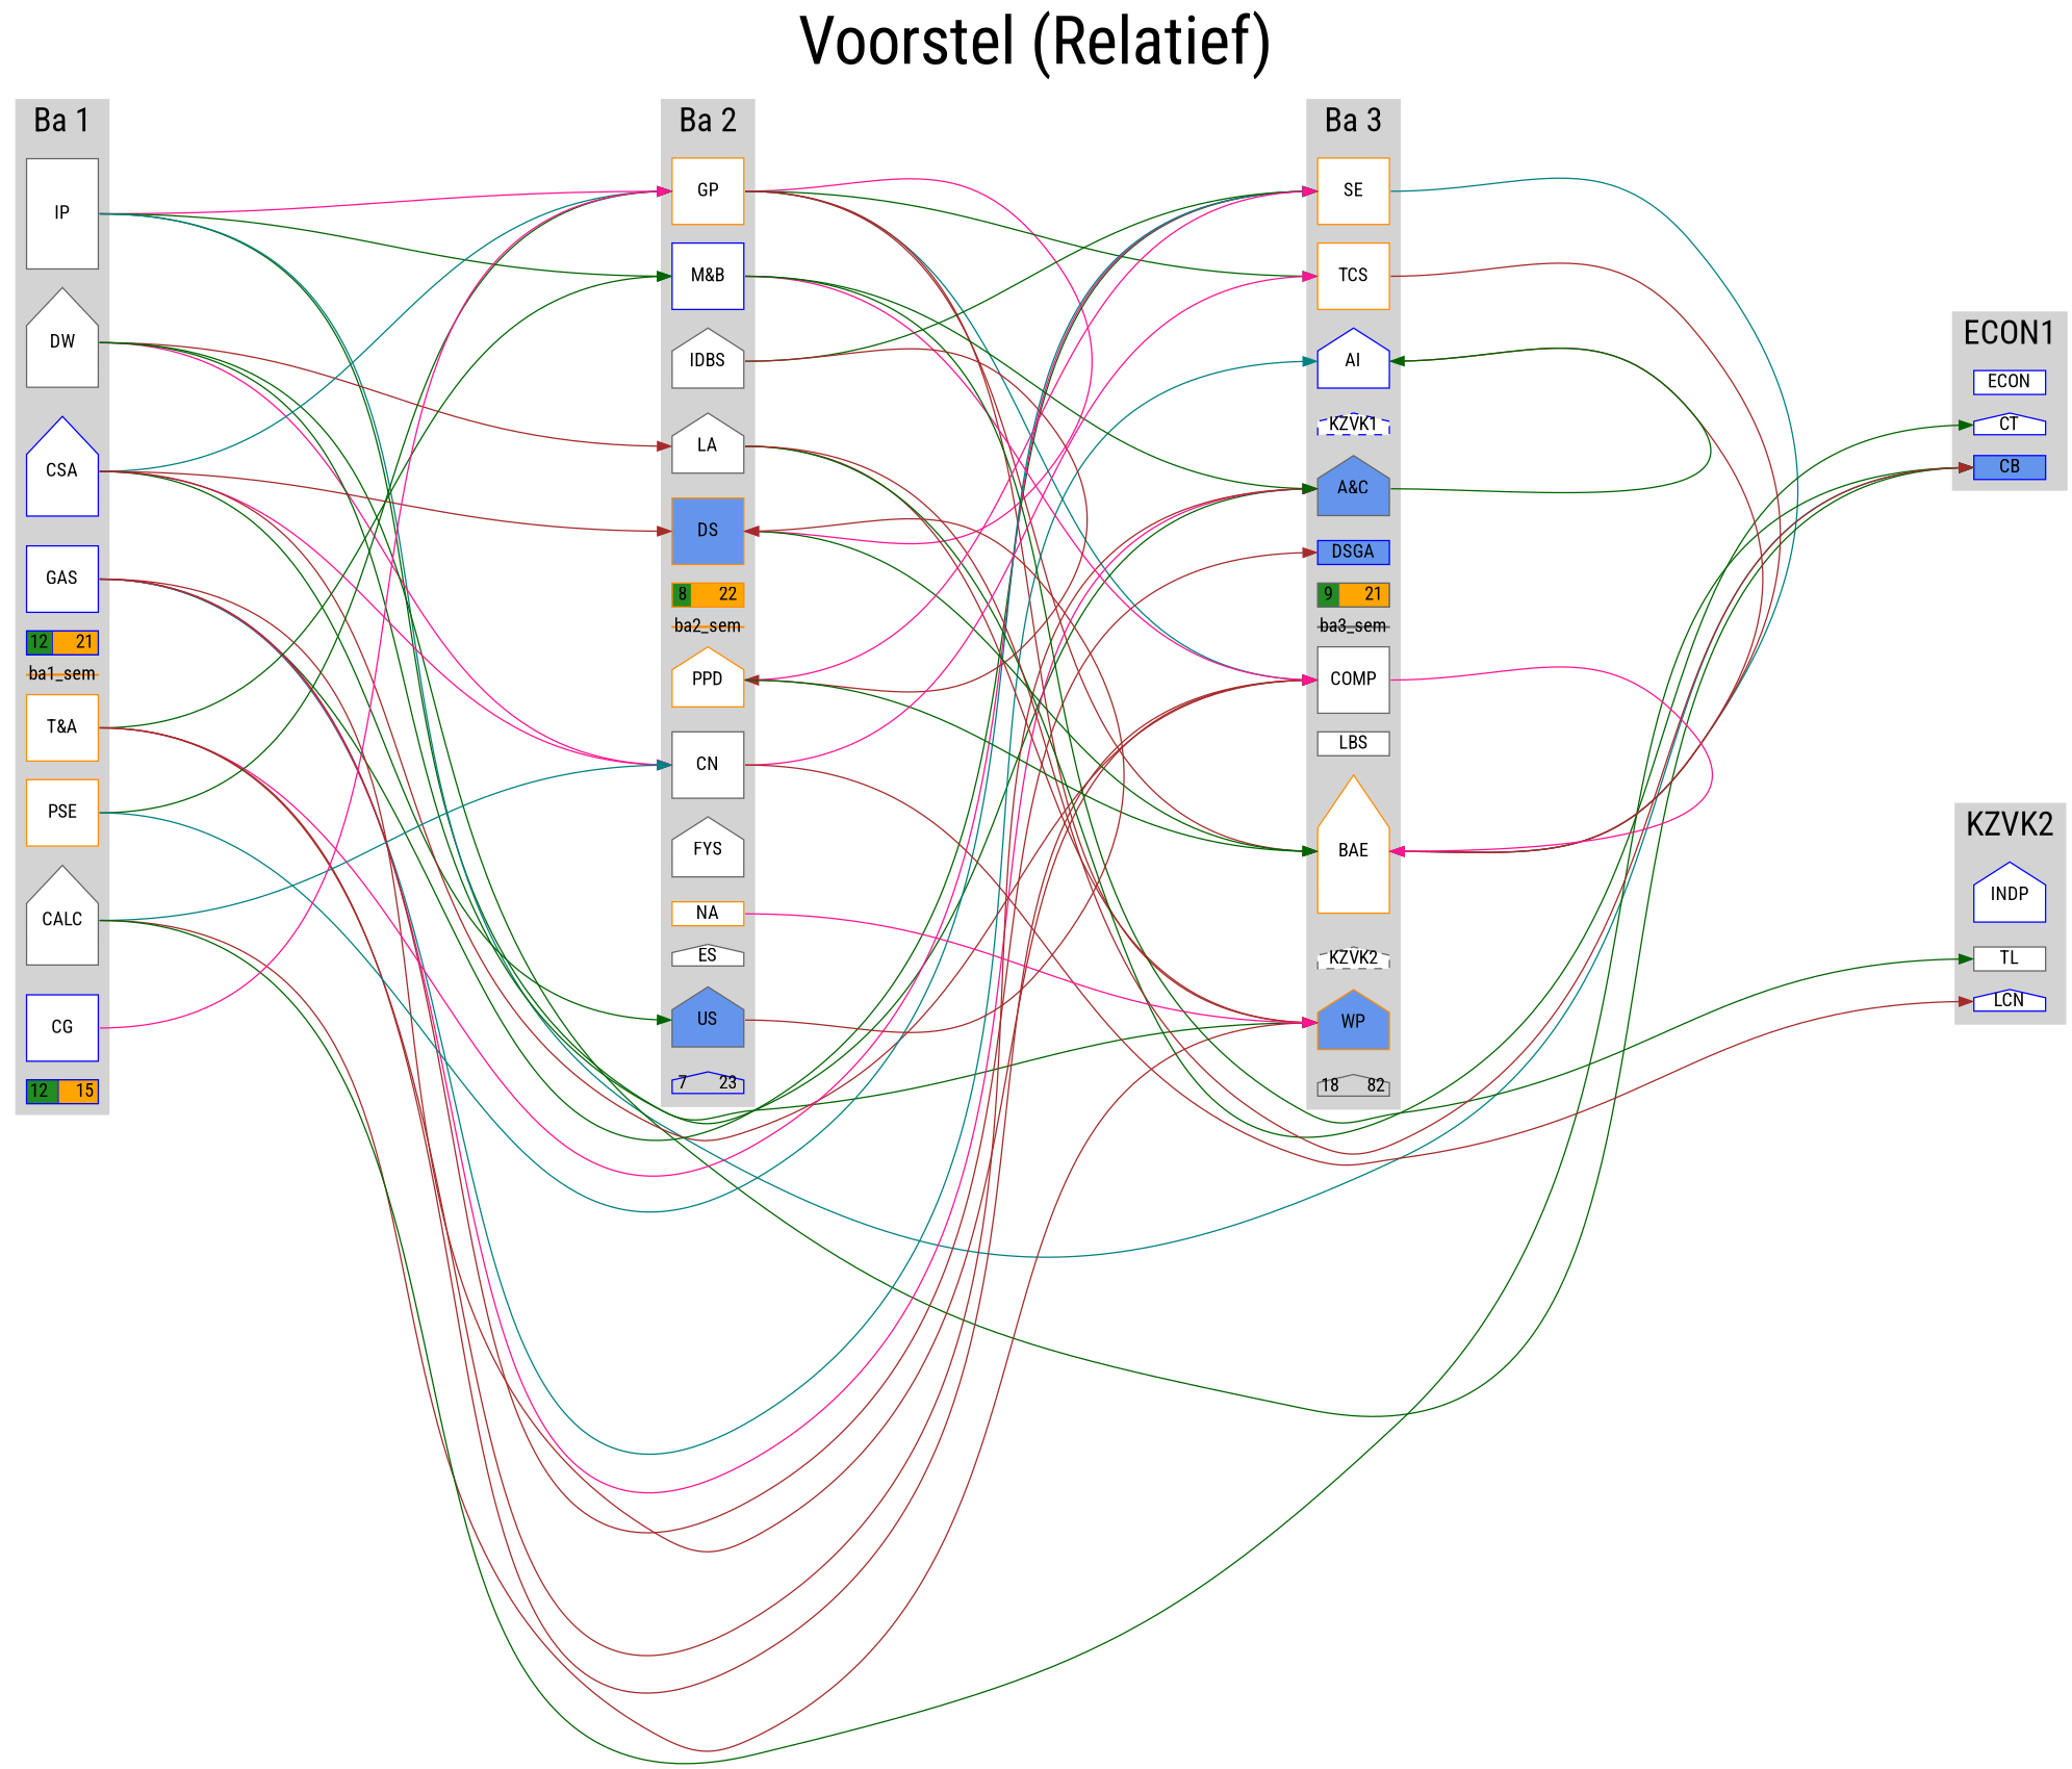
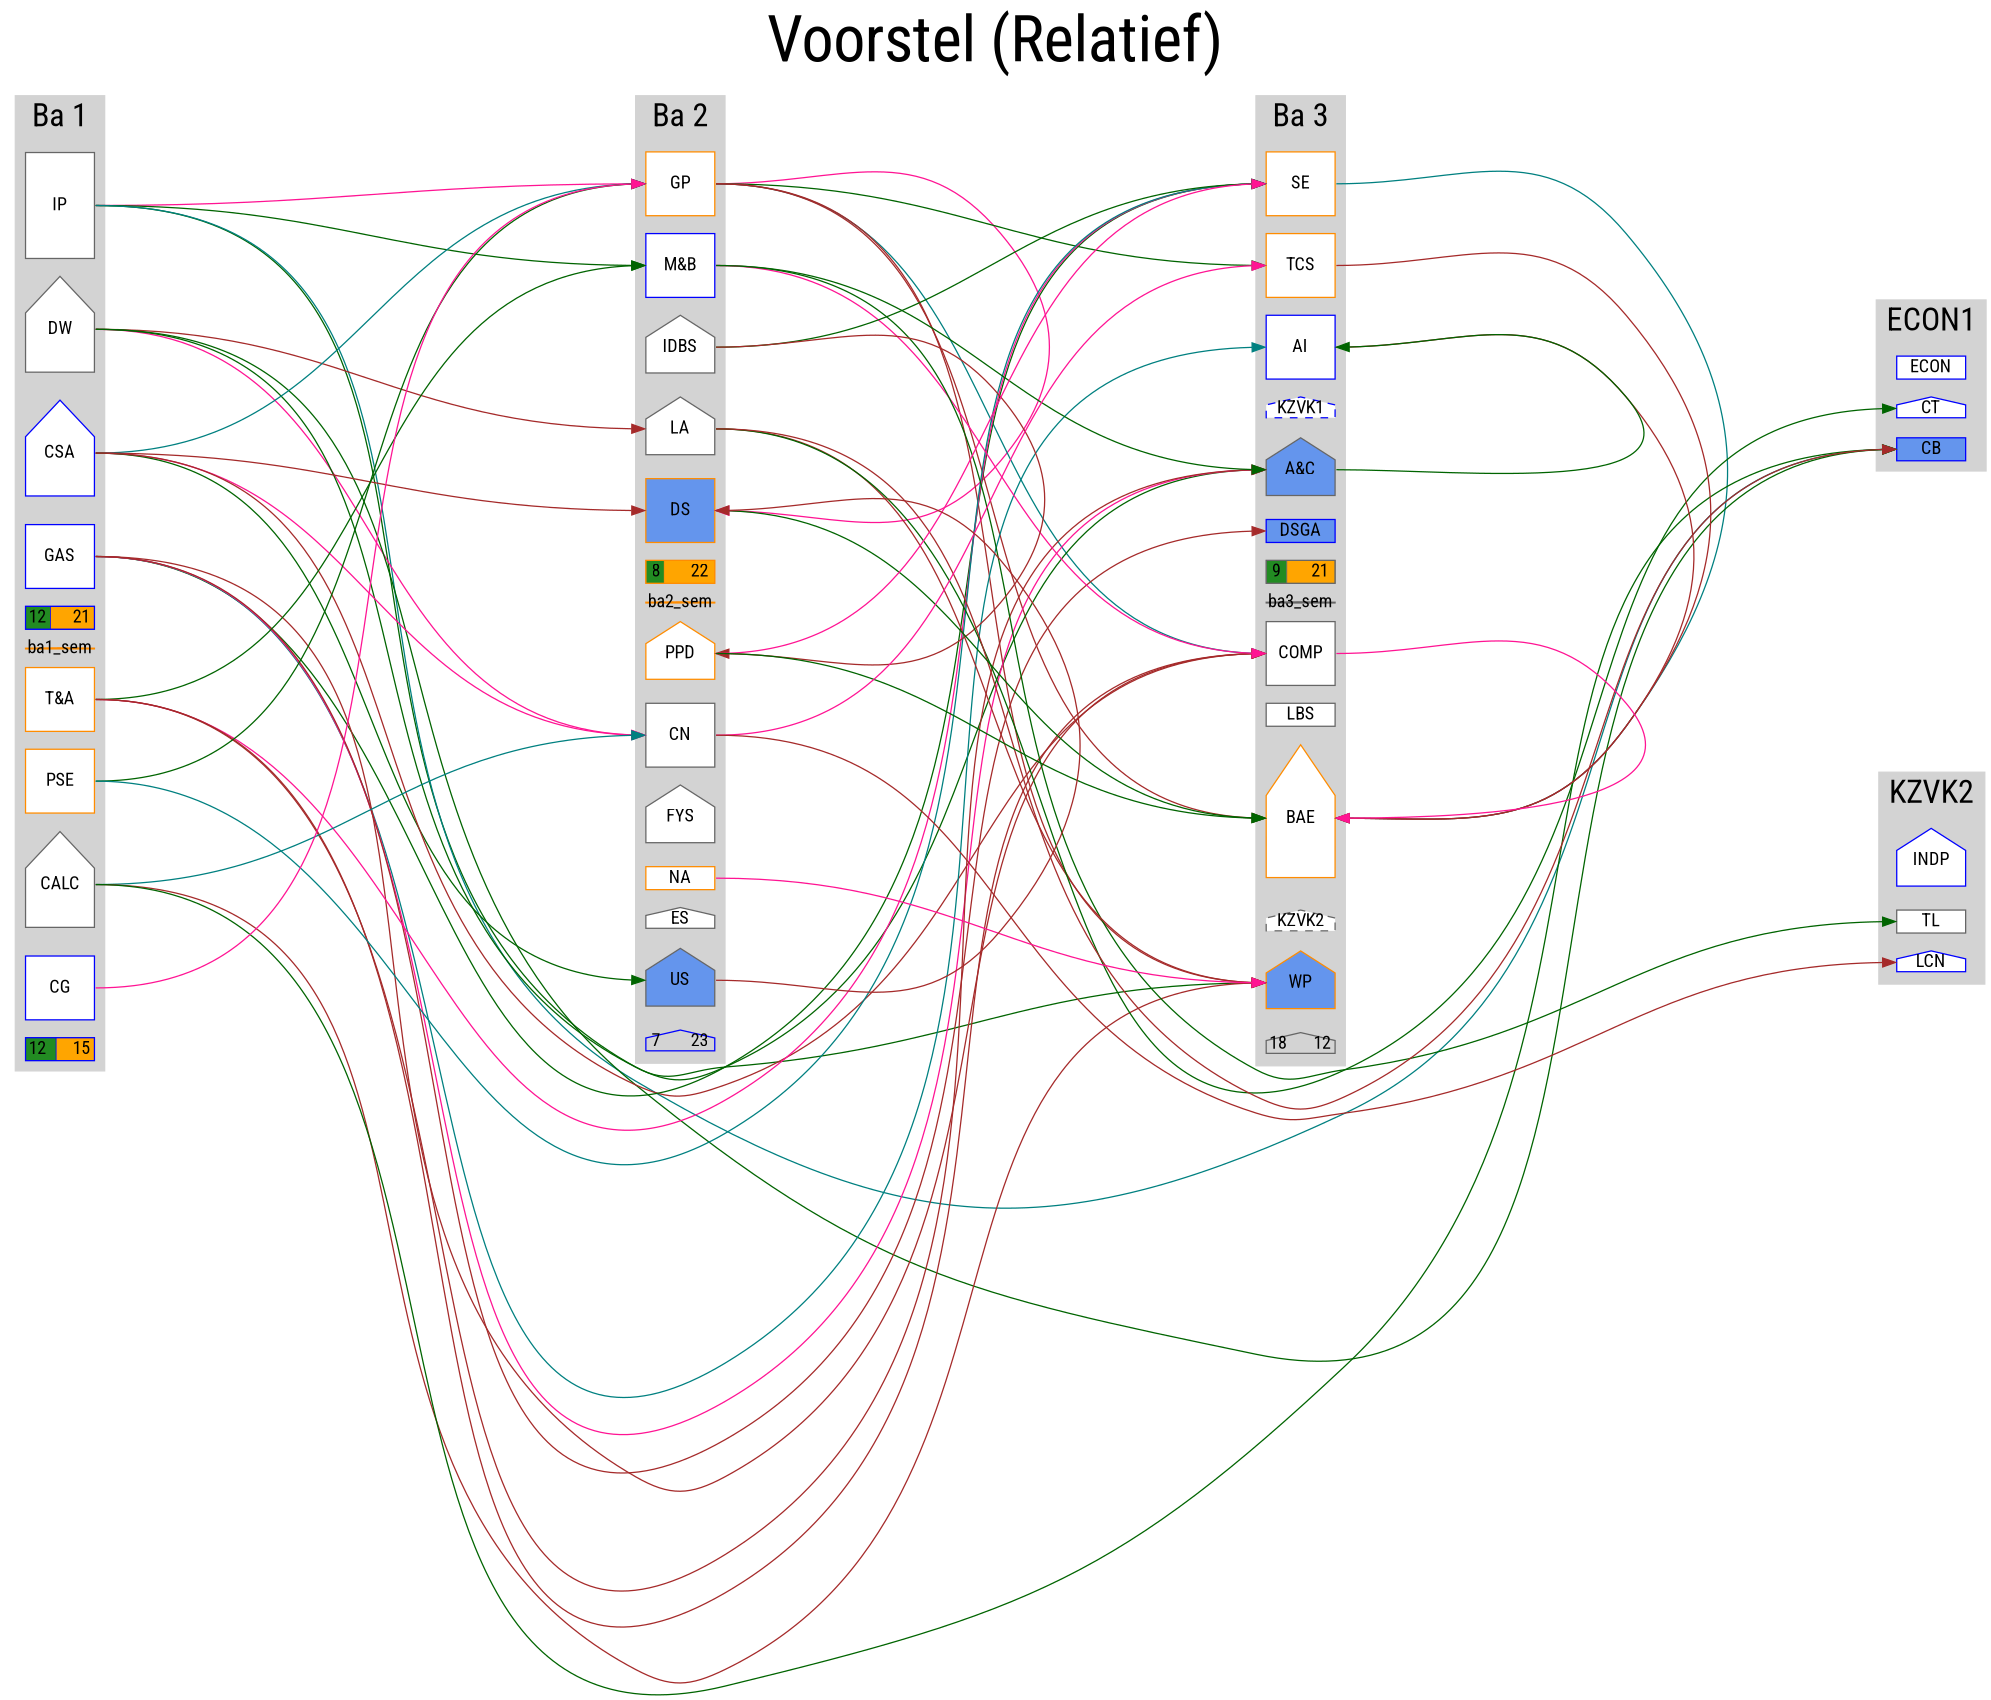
  digraph {
    concentrate=false
    fontname="Roboto Condensed"
    fontsize=25
    label=<<FONT POINT-SIZE="50">Voorstel (Relatief)</FONT>>
    labelloc=t
    nodesep=0.2
    rankdir=LR
    ranksep=6
    splines=true
    node [color=gray40 fillcolor=white fixedsize=true fontname="Roboto Condensed" shape=box style=filled]
    edge [constraint=false fontname="Roboto Condensed" headport=w style=solid tailport=e color=darkgreen penwidth=1]
    n1 [height=1.1500000000000001 label=IP]
    n2 [color=darkorange height=0.7 label=GP]
    n3 [color=darkorange height=0.7 label=SE]
    n4 [height=1.1500000000000001 label=DW shape=house]
    n5 [color=blue height=1.1500000000000001 label=CSA shape=house]
    n6 [color=blue height=0.7 label=GAS]
    n7 [color=blue fillcolor="forestgreen;0.36363636363636365:orange" height=0.25 label="12       21" style=striped]
    ba1_sem [color=darkorange height=0 shape=house]
    n9 [color=darkorange height=0.7 label="T&amp;A"]
    n10 [color=darkorange height=0.7 label=PSE]
    n11 [height=1.1500000000000001 label=CALC shape=house]
    n12 [color=blue height=0.7 label=CG]
    n13 [color=blue fillcolor="forestgreen;0.4444444444444444:orange" height=0.25 label="12       15" style=striped]
    n14 [color=blue height=0.7 label="M&amp;B"]
    n15 [height=0.7 label=IDBS shape=house]
    n16 [height=0.7 label=LA shape=house]
    n17 [color=darkorange fillcolor=cornflowerblue height=0.7 label=DS]
    n18 [color=darkorange fillcolor="forestgreen;0.26666666666666666:orange" height=0.25 label="8        22" style=striped]
    ba2_sem [color=darkorange height=0 shape=house]
    n20 [color=darkorange height=0.7 label=PPD shape=house]
    n21 [height=0.7 label=CN]
    n22 [height=0.7 label=FYS shape=house]
    n23 [color=darkorange height=0.25 label=NA]
    n24 [height=0.25 label=ES shape=house]
    n25 [fillcolor=cornflowerblue height=0.7 label=US shape=house]
    n26 [color=blue fillcolor="forestgreen;0.23333333333333334:orange" height=0.25 label="7        23" shape=house style=striped]
    n27 [color=darkorange height=0.7 label=TCS]
-   n28 [color=blue height=0.7 label=AI shape=house]
+   n28 [color=blue height=0.7 label=AI]
    n29 [color=blue height=0.25 label=KZVK1 shape=house style="filled, dashed"]
    n30 [fillcolor=cornflowerblue height=0.7 label="A&amp;C" shape=house]
    n31 [color=blue fillcolor=cornflowerblue height=0.25 label=DSGA]
    n32 [fillcolor="forestgreen;0.3:orange" height=0.25 label="9        21" style=striped]
    ba3_sem [height=0 shape=house]
    n34 [height=0.7 label=COMP]
    n35 [height=0.25 label=LBS]
    n36 [color=darkorange height=1.6 label=BAE shape=house]
    n37 [height=0.25 label=KZVK2 shape=house style="filled, dashed"]
    n38 [color=darkorange fillcolor=cornflowerblue height=0.7 label=WP shape=house]
-   n39 [fillcolor="forestgreen;0.6:orange" height=0.25 label="18       82" shape=house style=striped]
+   n39 [fillcolor="forestgreen;0.6:orange" height=0.25 label="18       12" shape=house style=striped]
    n40 [color=blue height=0.25 label=ECON]
    n41 [color=blue height=0.25 label=CT shape=house]
    n42 [color=blue fillcolor=cornflowerblue height=0.25 label=CB]
    n43 [color=blue height=0.7 label=INDP shape=house]
    n44 [height=0.25 label=TL]
    n45 [color=blue height=0.25 label=LCN shape=house]
    subgraph sub_1 {
      n1
      n2
      n3
    }
    subgraph cluster_2 {
      color=lightgrey
      label="Ba 1"
      style=filled
      n1
      n4
      n5
      n6
      n7
      ba1_sem
      n9
      n10
      n11
      n12
      n13
    }
    subgraph cluster_3 {
      color=lightgrey
      label="Ba 2"
      style=filled
      n2
      n14
      n15
      n16
      n17
      n18
      ba2_sem
      n20
      n21
      n22
      n23
      n24
      n25
      n26
    }
    subgraph cluster_4 {
      color=lightgrey
      label="Ba 3"
      style=filled
      n3
      n27
      n28
      n29
      n30
      n31
      n32
      ba3_sem
      n34
      n35
      n36
      n37
      n38
      n39
    }
    subgraph cluster_5 {
      color=lightgrey
      label=ECON1
      style=filled
      n40
      n41
      n42
    }
    subgraph cluster_6 {
      color=lightgrey
      label=KZVK2
      style=filled
      n43
      n44
      n45
    }
    n1 -> n2 [constraint=true headport=nw style=invis tailport=ne color="" penwidth=""]
    n1 -> n2 [color=deeppink]
    n1 -> n14
    n1 -> n38 [style=bold]
    n1 -> n42 [color=teal]
    n2 -> n3 [constraint=true headport=nw style=invis tailport=ne color="" penwidth=""]
    n2 -> n17 [color=deeppink headport=e]
    n2 -> n27
    n2 -> n34 [color=teal style=bold]
    n2 -> n36 [color=brown style=bold]
    n2 -> n38 [color=brown style=bold]
    n3 -> n36 [color=teal headport=e]
    n4 -> n16 [color=brown]
    n4 -> n21 [color=deeppink style=bold]
    n4 -> n30 [style=bold]
    n4 -> n42
    n5 -> n2 [color=teal]
    n5 -> n17 [color=brown]
    n5 -> n21 [color=deeppink]
    n5 -> n25 [style=bold]
    n5 -> n34 [color=brown]
    n6 -> n3
    n6 -> n28 [color=teal]
    n6 -> n30 [color=deeppink style=bold]
    n6 -> n31 [color=brown]
    n6 -> n34 [color=brown]
    n9 -> n3 [color=deeppink]
    n9 -> n14
    n9 -> n30 [color=brown]
    n9 -> n34 [color=brown style=bold]
    n10 -> n2 [style=bold]
    n10 -> n3 [color=teal]
    n11 -> n21 [color=teal]
    n11 -> n38 [color=brown style=bold]
    n11 -> n42
    n12 -> n2 [color=deeppink]
    n14 -> n30 [style=bold]
    n14 -> n34 [color=deeppink]
    n14 -> n44
    n15 -> n3 [style=bold]
    n15 -> n20 [color=brown headport=e style=bold]
    n16 -> n38 [color=brown]
    n16 -> n41 [style=bold]
    n16 -> n42 [color=brown style=bold]
    n17 -> n36
    n20 -> n3 [color=deeppink]
    n20 -> n36 [style=bold]
    n21 -> n27 [color=deeppink style=bold]
    n21 -> n45 [color=brown style=bold]
    n23 -> n38 [color=deeppink style=bold]
    n25 -> n17 [color=brown headport=e style=bold]
    n27 -> n36 [color=brown headport=e]
    n28 -> n36 [color=brown headport=e]
    n29 -> n40 [constraint=true style=invis color="" penwidth=""]
    n29 -> n41 [constraint=true style=invis color="" penwidth=""]
    n29 -> n42 [constraint=true style=invis color="" penwidth=""]
    n30 -> n28 [headport=e]
    n34 -> n36 [color=deeppink headport=e style=bold]
    n37 -> n43 [constraint=true style=invis color="" penwidth=""]
    n37 -> n44 [constraint=true style=invis color="" penwidth=""]
    n37 -> n45 [constraint=true style=invis color="" penwidth=""]
  }
